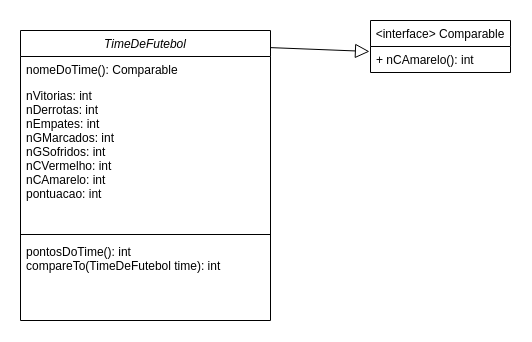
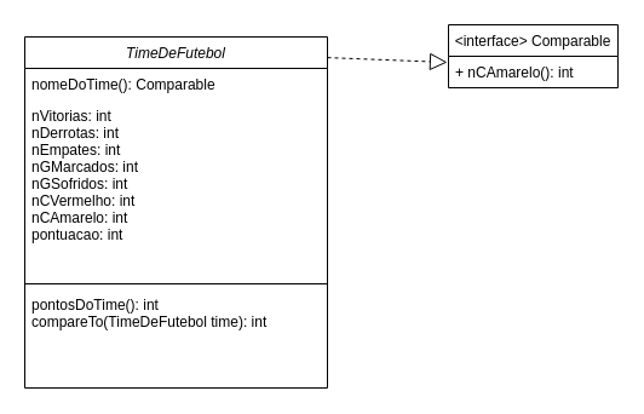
  <mxCell id="0" />
  <mxCell id="1" parent="0" />
  <mxCell id="2" value="TimeDeFutebol" style="swimlane;fontStyle=2;align=center;verticalAlign=top;childLayout=stackLayout;horizontal=1;startSize=26;horizontalStack=0;resizeParent=1;resizeLast=0;collapsible=1;marginBottom=0;rounded=0;shadow=0;strokeWidth=1;" parent="1" vertex="1"><mxGeometry x="20" y="30" width="250" height="290" as="geometry"><mxRectangle x="230" y="140" width="160" height="26" as="alternateBounds" /></mxGeometry></mxCell>
  <mxCell id="3" value="nomeDoTime(): Comparable" style="text;align=left;verticalAlign=top;spacingLeft=4;spacingRight=4;overflow=hidden;rotatable=0;points=[[0,0.5],[1,0.5]];portConstraint=eastwest;" parent="2" vertex="1"><mxGeometry y="26" width="250" height="26" as="geometry" /></mxCell>
  <mxCell id="4" value="nVitorias: int&#10;nDerrotas: int&#10;nEmpates: int&#10;nGMarcados: int&#10;nGSofridos: int&#10;nCVermelho: int&#10;nCAmarelo: int&#10;pontuacao: int" style="text;align=left;verticalAlign=top;spacingLeft=4;spacingRight=4;overflow=hidden;rotatable=0;points=[[0,0.5],[1,0.5]];portConstraint=eastwest;rounded=0;shadow=0;html=0;" parent="2" vertex="1"><mxGeometry y="52" width="250" height="148" as="geometry" /></mxCell>
  <mxCell id="5" value="" style="line;html=1;strokeWidth=1;align=left;verticalAlign=middle;spacingTop=-1;spacingLeft=3;spacingRight=3;rotatable=0;labelPosition=right;points=[];portConstraint=eastwest;" parent="2" vertex="1"><mxGeometry y="200" width="250" height="8" as="geometry" /></mxCell>
  <mxCell id="6" value="pontosDoTime(): int&#10;compareTo(TimeDeFutebol time): int" style="text;align=left;verticalAlign=top;spacingLeft=4;spacingRight=4;overflow=hidden;rotatable=0;points=[[0,0.5],[1,0.5]];portConstraint=eastwest;" parent="2" vertex="1"><mxGeometry y="208" width="250" height="82" as="geometry" /></mxCell>
  <mxCell id="7" value="&lt;interface&gt; Comparable" style="swimlane;fontStyle=0;childLayout=stackLayout;horizontal=1;startSize=26;fillColor=none;horizontalStack=0;resizeParent=1;resizeParentMax=0;resizeLast=0;collapsible=1;marginBottom=0;" parent="1" vertex="1"><mxGeometry x="370" y="20" width="140" height="52" as="geometry" /></mxCell>
  <mxCell id="8" value="+ nCAmarelo(): int" style="text;strokeColor=none;fillColor=none;align=left;verticalAlign=top;spacingLeft=4;spacingRight=4;overflow=hidden;rotatable=0;points=[[0,0.5],[1,0.5]];portConstraint=eastwest;" parent="7" vertex="1"><mxGeometry y="26" width="140" height="26" as="geometry" /></mxCell>
- <mxCell id="9" value="" style="endArrow=block;dashed=0;endFill=0;endSize=12;html=1;rounded=0;entryX=-0.007;entryY=0.192;entryDx=0;entryDy=0;entryPerimeter=0;exitX=1;exitY=0.059;exitDx=0;exitDy=0;exitPerimeter=0;" parent="1" source="2" target="8" edge="1"><mxGeometry width="160" relative="1" as="geometry"><mxPoint x="224" y="80" as="sourcePoint" /><mxPoint x="384" y="80" as="targetPoint" /></mxGeometry></mxCell>
+ <mxCell id="9" value="" style="endArrow=block;dashed=1;endFill=0;endSize=12;html=1;rounded=0;entryX=-0.007;entryY=0.192;entryDx=0;entryDy=0;entryPerimeter=0;exitX=1;exitY=0.059;exitDx=0;exitDy=0;exitPerimeter=0;" parent="1" source="2" target="8" edge="1"><mxGeometry width="160" relative="1" as="geometry"><mxPoint x="224" y="80" as="sourcePoint" /><mxPoint x="384" y="80" as="targetPoint" /></mxGeometry></mxCell>
